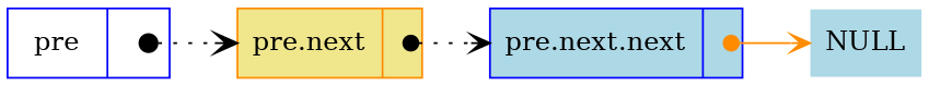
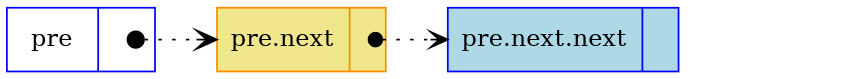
  digraph {
    rankdir=LR
    node [color=blue fillcolor=lightblue shape=record style=filled]
    edge [arrowhead=vee arrowtail=dot color=black dir=both headport=data style=dotted tailclip=false tailport="ref:c"]
-   n1 [label=NULL shape=plaintext]
    n2 [fillcolor=white label="{ <data> pre | <ref>  }" width=1.2]
    n3 [color=darkorange fillcolor=khaki label="{ <data> pre.next | <ref>  }"]
    n4 [label="{ <data> pre.next.next | <ref>  }"]
    n2 -> n3 [arrowsize=1.2]
    n3 -> n4
-   n4 -> n1 [color=darkorange style=solid]
  }
